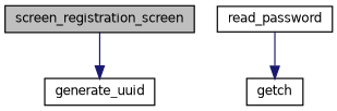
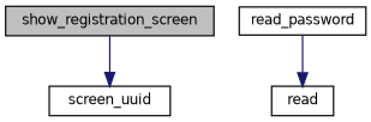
  digraph {
    rankdir=TB
    node [color=black fillcolor=white fontname=Helvetica fontsize=10 shape=record style=filled]
    edge [color=midnightblue fontname=Helvetica fontsize=10 labelfontname=Helvetica labelfontsize=10 style=solid]
-   n1 [fillcolor=grey75 fontcolor=black height=0.2 label=screen_registration_screen width=0.4]
-   n2 [height=0.2 label=generate_uuid width=0.4]
+   n1 [fillcolor=grey75 fontcolor=black height=0.2 label=show_registration_screen width=0.4]
+   n2 [height=0.2 label=screen_uuid width=0.4]
    n3 [height=0.2 label=read_password width=0.4]
-   n4 [height=0.2 label=getch width=0.4]
+   n4 [height=0.2 label=read width=0.4]
    n1 -> n2
    n3 -> n4
  }
